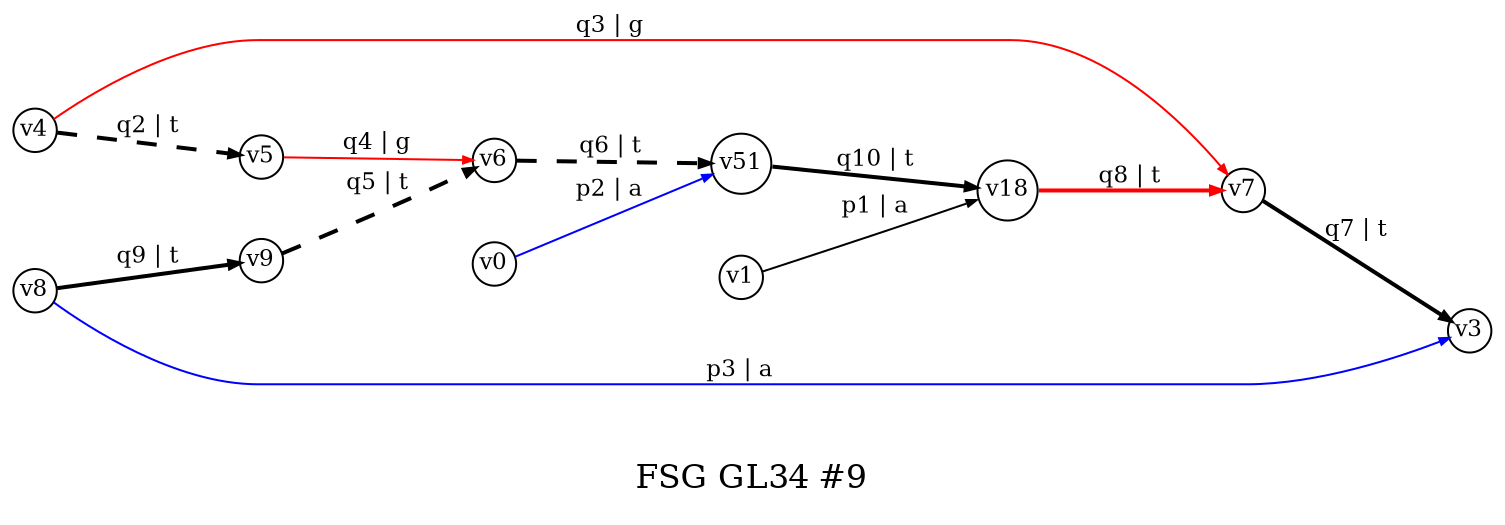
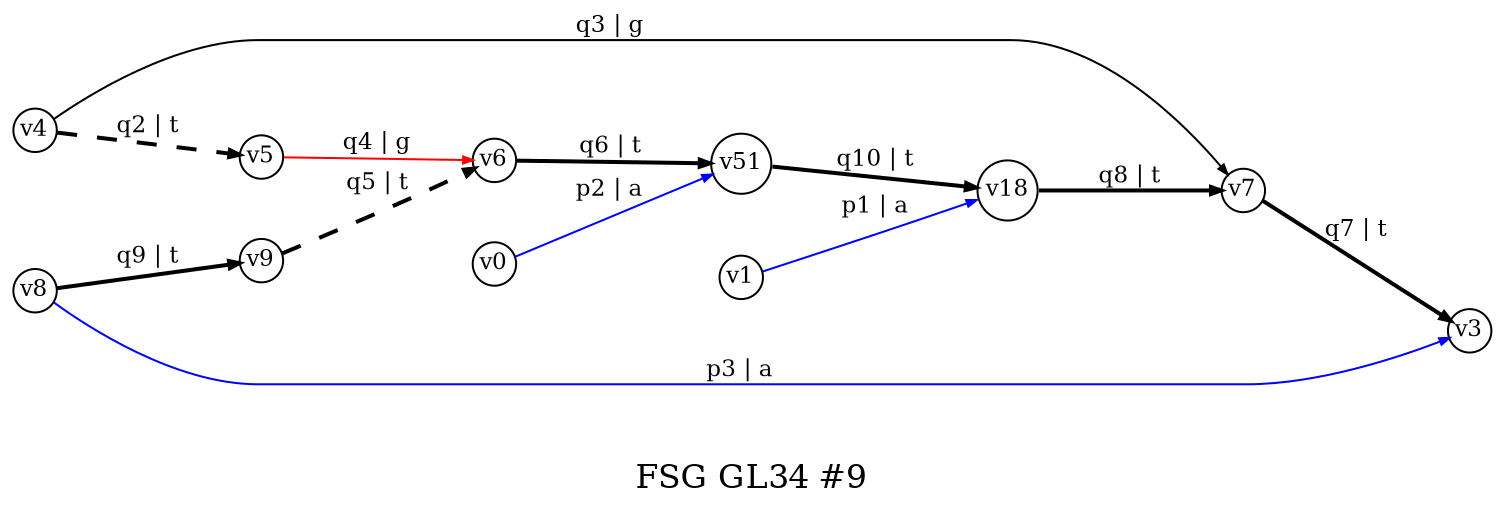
  digraph {
    fontsize=10
    label="FSG GL34 #9"
    noverlap=scale
    rankdir=LR
    node [fontsize=7 margin=0 penwidth=0.6 shape=circle]
    edge [arrowsize=0.3 color=black fontsize=7 penwidth=1.2 style=solid]
    v1 [height=0.01]
    n2 [height=0.01 label=v18]
    v7 [height=0.01]
    v3 [height=0.01]
    v0 [height=0.01]
    n6 [height=0.01 label=v51]
    v8 [height=0.01]
    v9 [height=0.01]
    v6 [height=0.01]
    v5 [height=0.01]
    v4 [height=0.01]
-   v1 -> n2 [label="p1 | a" penwidth=0.6]
-   n2 -> v7 [color=red label="q8 | t"]
+   v1 -> n2 [color=blue label="p1 | a" penwidth=0.6]
+   n2 -> v7 [label="q8 | t"]
    v7 -> v3 [label="q7 | t"]
    v0 -> n6 [color=blue label="p2 | a" penwidth=0.6]
    n6 -> n2 [label="q10 | t"]
    v8 -> v3 [color=blue label="p3 | a" penwidth=0.6]
    v8 -> v9 [label="q9 | t"]
    v9 -> v6 [label="q5 | t" style=dashed]
-   v6 -> n6 [label="q6 | t" style=dashed]
+   v6 -> n6 [label="q6 | t"]
    v5 -> v6 [color=red label="q4 | g" penwidth=0.6]
-   v4 -> v7 [color=red label="q3 | g" penwidth=0.6]
+   v4 -> v7 [label="q3 | g" penwidth=0.6]
    v4 -> v5 [label="q2 | t" style=dashed]
  }
